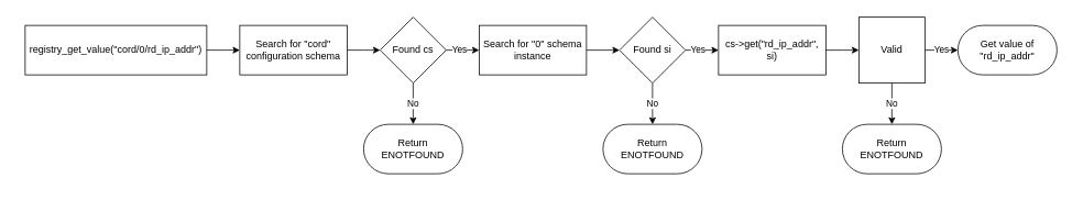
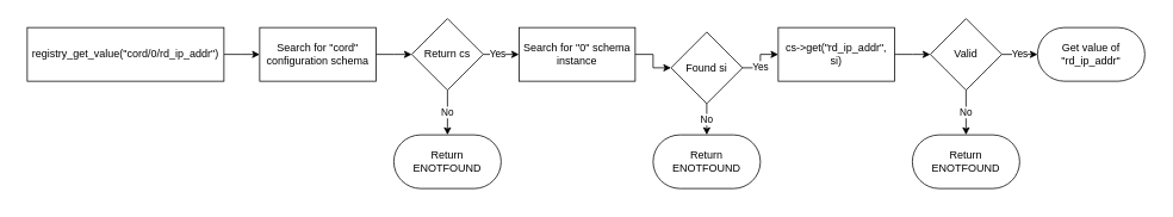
  <mxCell id="0" />
  <mxCell id="1" parent="0" />
  <mxCell id="2" value="" style="rounded=0;whiteSpace=wrap;html=1;strokeColor=none;" parent="1" vertex="1"><mxGeometry x="20" y="20" width="1270" height="200" as="geometry" /></mxCell>
  <mxCell id="3" style="edgeStyle=elbowEdgeStyle;rounded=0;html=1;" parent="1" source="4" target="6" edge="1"><mxGeometry relative="1" as="geometry" /></mxCell>
  <mxCell id="4" value="registry_get_value(&quot;cord/0/rd_ip_addr&quot;)" style="rounded=0;whiteSpace=wrap;html=1;" parent="1" vertex="1"><mxGeometry x="30" y="30" width="220" height="60" as="geometry" /></mxCell>
  <mxCell id="5" style="edgeStyle=elbowEdgeStyle;rounded=0;html=1;" parent="1" source="6" target="9" edge="1"><mxGeometry relative="1" as="geometry"><mxPoint x="262" y="300" as="targetPoint" /></mxGeometry></mxCell>
  <mxCell id="6" value="Search for &quot;cord&quot; configuration schema" style="rounded=0;whiteSpace=wrap;html=1;" parent="1" vertex="1"><mxGeometry x="290" y="30" width="130" height="60" as="geometry" /></mxCell>
  <mxCell id="7" value="No" style="edgeStyle=elbowEdgeStyle;rounded=0;html=1;" parent="1" source="9" target="10" edge="1"><mxGeometry relative="1" as="geometry"><mxPoint x="342" y="340" as="targetPoint" /><mxPoint as="offset" /></mxGeometry></mxCell>
  <mxCell id="8" value="Yes" style="edgeStyle=elbowEdgeStyle;rounded=0;html=1;" parent="1" source="9" target="19" edge="1"><mxGeometry x="-0.2" relative="1" as="geometry"><mxPoint x="262" y="410" as="targetPoint" /><mxPoint as="offset" /></mxGeometry></mxCell>
- <mxCell id="9" value="Found cs" style="rhombus;whiteSpace=wrap;html=1;" parent="1" vertex="1"><mxGeometry x="460" y="20" width="80" height="80" as="geometry" /></mxCell>
+ <mxCell id="9" value="Return cs" style="rhombus;whiteSpace=wrap;html=1;" parent="1" vertex="1"><mxGeometry x="460" y="20" width="80" height="80" as="geometry" /></mxCell>
  <mxCell id="10" value="Return&lt;br&gt;ENOTFOUND" style="rounded=1;whiteSpace=wrap;html=1;arcSize=50;" parent="1" vertex="1"><mxGeometry x="440" y="150" width="120" height="60" as="geometry" /></mxCell>
  <mxCell id="11" style="edgeStyle=elbowEdgeStyle;rounded=0;html=1;" parent="1" source="12" target="17" edge="1"><mxGeometry relative="1" as="geometry" /></mxCell>
  <mxCell id="12" value="cs-&amp;gt;get(&quot;rd_ip_addr&quot;, si)" style="rounded=0;whiteSpace=wrap;html=1;" parent="1" vertex="1"><mxGeometry x="870" y="30" width="130" height="60" as="geometry" /></mxCell>
  <mxCell id="13" value="No" style="edgeStyle=elbowEdgeStyle;rounded=0;html=1;" parent="1" source="17" target="14" edge="1"><mxGeometry relative="1" as="geometry"><mxPoint x="257" y="660" as="sourcePoint" /><mxPoint x="317" y="660" as="targetPoint" /><mxPoint as="offset" /></mxGeometry></mxCell>
  <mxCell id="14" value="Return&lt;br&gt;ENOTFOUND" style="rounded=1;whiteSpace=wrap;html=1;arcSize=50;" parent="1" vertex="1"><mxGeometry x="1020" y="150" width="120" height="60" as="geometry" /></mxCell>
  <mxCell id="15" value="Yes" style="edgeStyle=elbowEdgeStyle;rounded=0;html=1;" parent="1" source="17" target="16" edge="1"><mxGeometry relative="1" as="geometry"><mxPoint x="77" y="810" as="sourcePoint" /><mxPoint x="137" y="810" as="targetPoint" /><mxPoint as="offset" /></mxGeometry></mxCell>
  <mxCell id="16" value="Get value of &quot;rd_ip_addr&quot;" style="rounded=1;whiteSpace=wrap;html=1;arcSize=50;" parent="1" vertex="1"><mxGeometry x="1160" y="30" width="120" height="60" as="geometry" /></mxCell>
- <mxCell id="17" value="Valid" style="whiteSpace=wrap;html=1;rounded=0;" parent="1" vertex="1"><mxGeometry x="1040" y="20" width="80" height="80" as="geometry" /></mxCell>
+ <mxCell id="17" value="Valid" style="rhombus;whiteSpace=wrap;html=1;" parent="1" vertex="1"><mxGeometry x="1040" y="20" width="80" height="80" as="geometry" /></mxCell>
  <mxCell id="18" style="edgeStyle=elbowEdgeStyle;rounded=0;html=1;" parent="1" source="19" target="22" edge="1"><mxGeometry relative="1" as="geometry"><mxPoint x="262" y="520" as="targetPoint" /></mxGeometry></mxCell>
  <mxCell id="19" value="Search for &quot;0&quot; schema instance" style="rounded=0;whiteSpace=wrap;html=1;" parent="1" vertex="1"><mxGeometry x="580" y="30" width="130" height="60" as="geometry" /></mxCell>
  <mxCell id="20" value="No" style="edgeStyle=elbowEdgeStyle;rounded=0;html=1;" parent="1" source="22" target="23" edge="1"><mxGeometry relative="1" as="geometry"><mxPoint x="362" y="560" as="targetPoint" /><mxPoint as="offset" /></mxGeometry></mxCell>
  <mxCell id="21" value="Yes" style="edgeStyle=elbowEdgeStyle;rounded=0;html=1;" parent="1" source="22" target="12" edge="1"><mxGeometry x="-0.25" relative="1" as="geometry"><mxPoint x="262" y="630" as="targetPoint" /><mxPoint as="offset" /></mxGeometry></mxCell>
- <mxCell id="22" value="Found si" style="rhombus;whiteSpace=wrap;html=1;" parent="1" vertex="1"><mxGeometry x="750" y="20" width="80" height="80" as="geometry" /></mxCell>
+ <mxCell id="22" value="Found si" style="rhombus;whiteSpace=wrap;html=1;" parent="1" vertex="1"><mxGeometry x="750" y="35" width="80" height="80" as="geometry" /></mxCell>
  <mxCell id="23" value="Return&lt;br&gt;ENOTFOUND" style="rounded=1;whiteSpace=wrap;html=1;arcSize=50;" parent="1" vertex="1"><mxGeometry x="730" y="150" width="120" height="60" as="geometry" /></mxCell>
